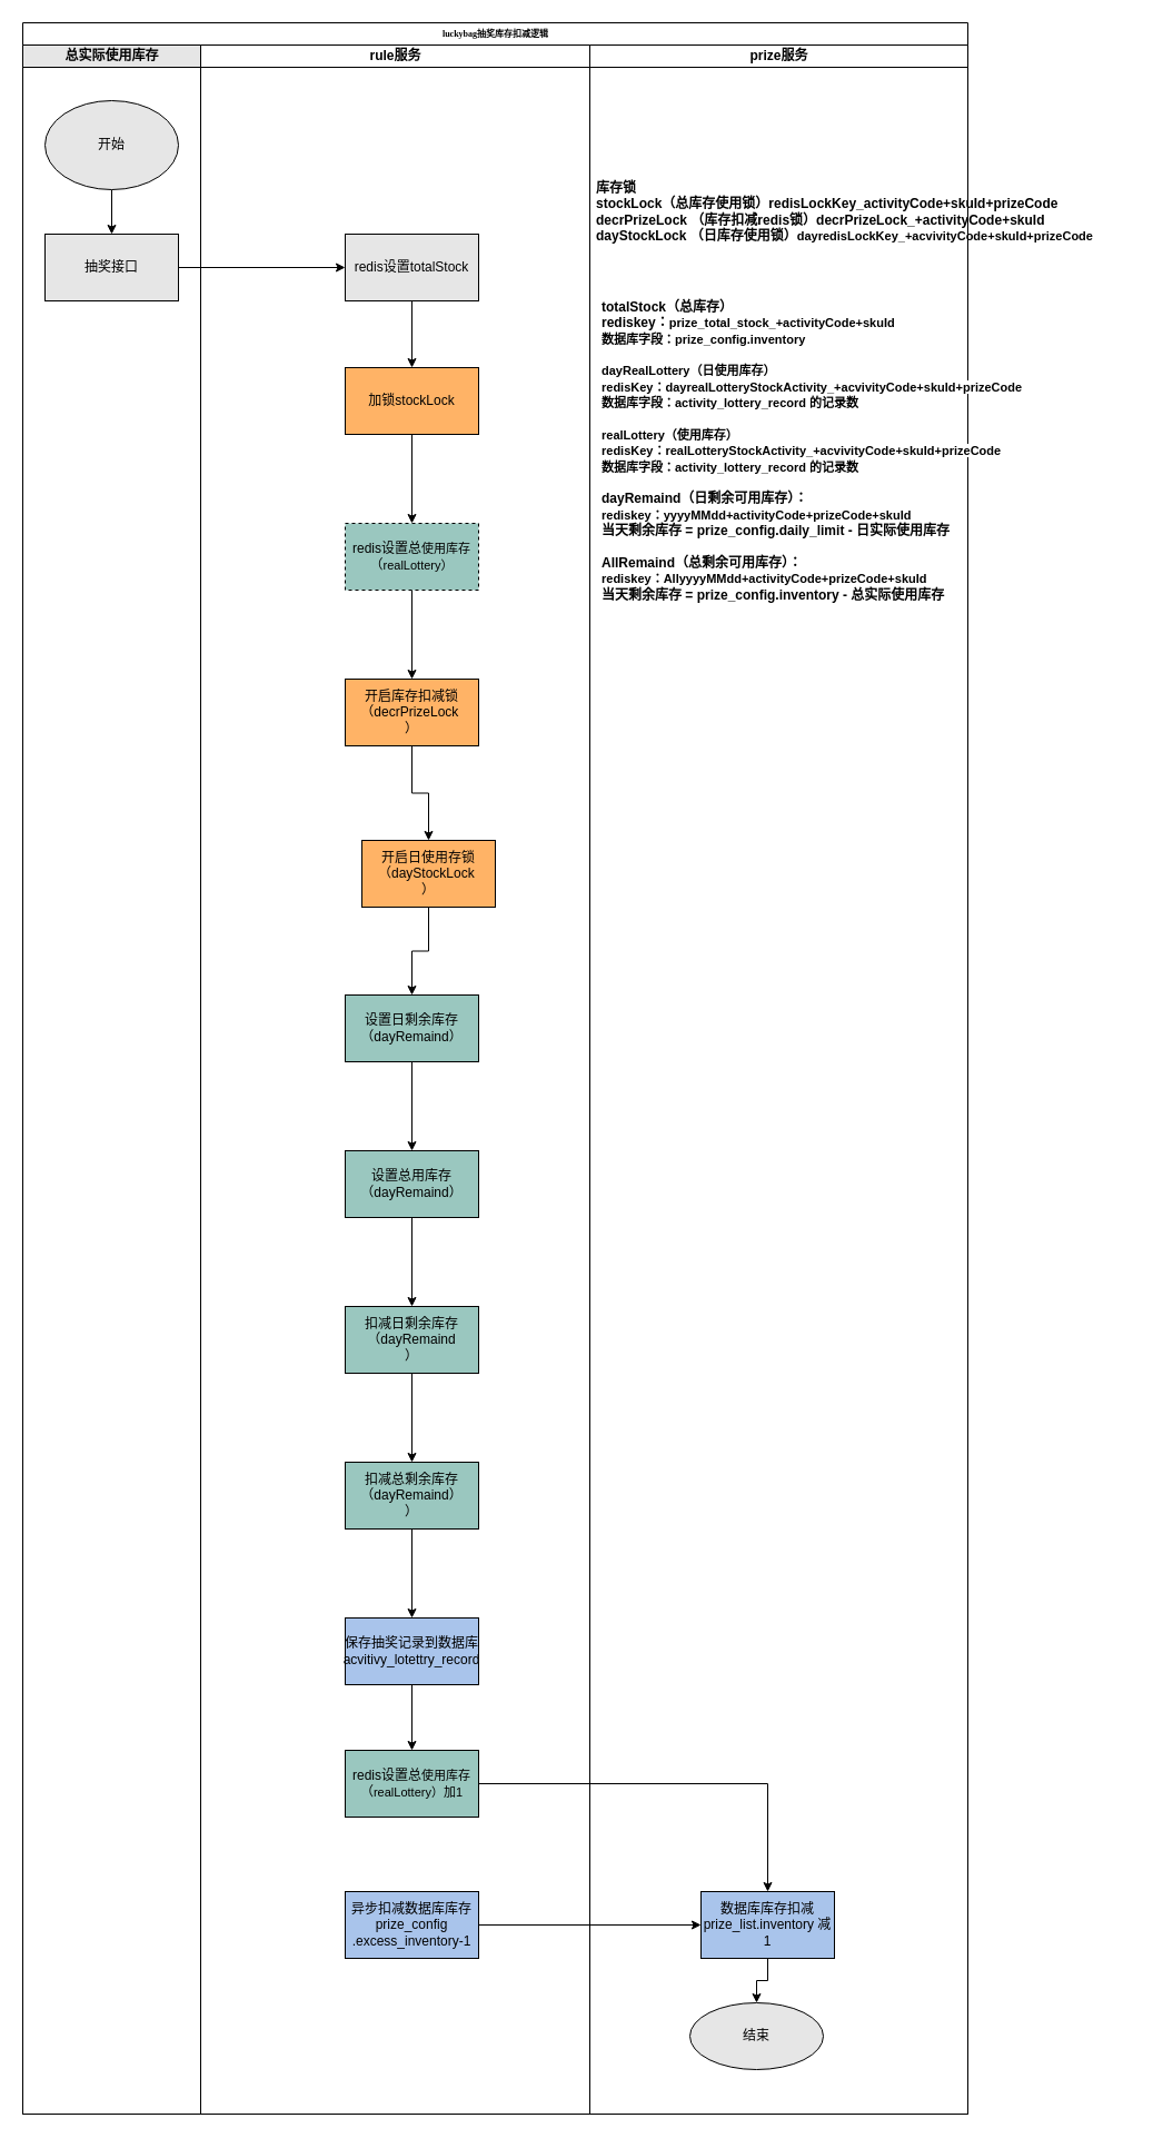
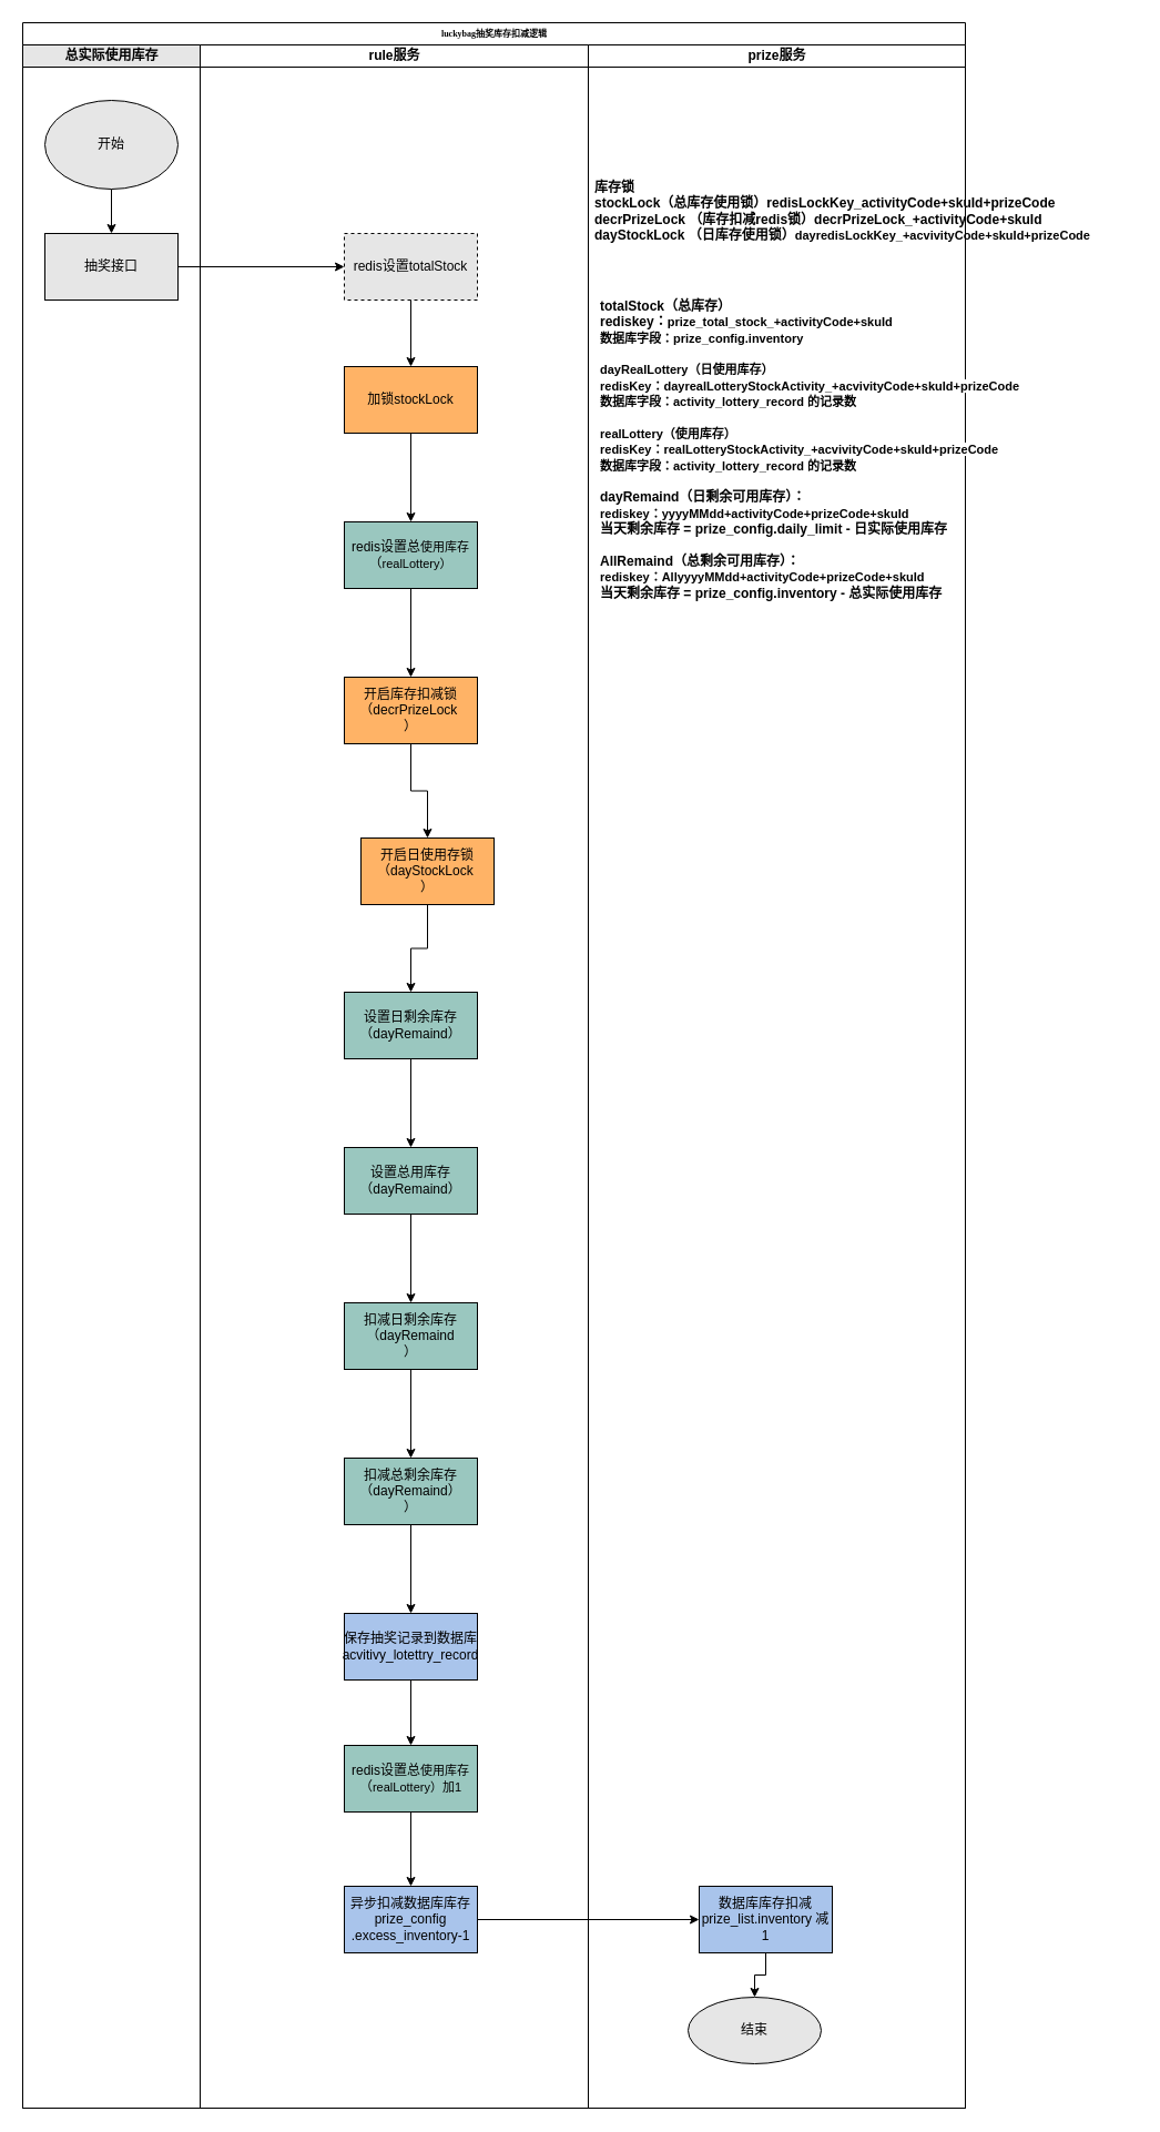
  <mxCell id="0" />
  <mxCell id="1" parent="0" />
  <mxCell id="2" value="luckybag抽奖库存扣减逻辑" style="swimlane;html=1;childLayout=stackLayout;startSize=20;rounded=0;shadow=0;labelBackgroundColor=none;strokeWidth=1;fontFamily=Verdana;fontSize=8;align=center;" vertex="1" parent="1"><mxGeometry x="20" y="20" width="850" height="1880" as="geometry" /></mxCell>
  <mxCell id="3" value="总实际使用库存" style="swimlane;html=1;startSize=20;fillColor=#E6E6E6;" vertex="1" parent="2"><mxGeometry y="20" width="160" height="1860" as="geometry" /></mxCell>
  <mxCell id="4" style="edgeStyle=orthogonalEdgeStyle;rounded=0;orthogonalLoop=1;jettySize=auto;html=1;exitX=0.5;exitY=1;exitDx=0;exitDy=0;entryX=0.5;entryY=0;entryDx=0;entryDy=0;" edge="1" parent="3" source="5" target="6"><mxGeometry relative="1" as="geometry" /></mxCell>
  <mxCell id="5" value="开始" style="ellipse;whiteSpace=wrap;html=1;fillColor=#E6E6E6;" vertex="1" parent="3"><mxGeometry x="20" y="50" width="120" height="80" as="geometry" /></mxCell>
  <mxCell id="6" value="抽奖接口" style="whiteSpace=wrap;html=1;fillColor=#E6E6E6;" vertex="1" parent="3"><mxGeometry x="20" y="170" width="120" height="60" as="geometry" /></mxCell>
  <mxCell id="7" value="rule服务" style="swimlane;html=1;startSize=20;" vertex="1" parent="2"><mxGeometry x="160" y="20" width="350" height="1860" as="geometry" /></mxCell>
- <mxCell id="8" value="redis设置totalStock" style="whiteSpace=wrap;html=1;fillColor=#E6E6E6;" vertex="1" parent="7"><mxGeometry x="130" y="170" width="120" height="60" as="geometry" /></mxCell>
+ <mxCell id="8" value="redis设置totalStock" style="whiteSpace=wrap;html=1;fillColor=#E6E6E6;dashed=1;" vertex="1" parent="7"><mxGeometry x="130" y="170" width="120" height="60" as="geometry" /></mxCell>
  <mxCell id="9" value="异步扣减数据库库存&lt;br&gt;prize_config&lt;br&gt;.excess_inventory-1" style="whiteSpace=wrap;html=1;fillColor=#A9C4EB;" vertex="1" parent="7"><mxGeometry x="130" y="1660" width="120" height="60" as="geometry" /></mxCell>
- <mxCell id="10" style="edgeStyle=orthogonalEdgeStyle;rounded=0;orthogonalLoop=1;jettySize=auto;html=1;" edge="1" parent="7" source="11" target="14"><mxGeometry relative="1" as="geometry" /></mxCell>
+ <mxCell id="10" style="edgeStyle=orthogonalEdgeStyle;rounded=0;orthogonalLoop=1;jettySize=auto;html=1;" edge="1" parent="7" source="11" target="9"><mxGeometry relative="1" as="geometry" /></mxCell>
  <mxCell id="11" value="&lt;span style=&quot;&quot;&gt;redis设置总&lt;/span&gt;&lt;span style=&quot;font-size: 11px; text-align: left;&quot;&gt;使用库存&lt;/span&gt;&lt;span style=&quot;&quot;&gt;（&lt;/span&gt;&lt;span style=&quot;font-size: 11px; text-align: left;&quot;&gt;realLottery）加1&lt;/span&gt;" style="whiteSpace=wrap;html=1;fillColor=#9AC7BF;" vertex="1" parent="7"><mxGeometry x="130" y="1533" width="120" height="60" as="geometry" /></mxCell>
  <mxCell id="12" value="prize服务" style="swimlane;html=1;startSize=20;" vertex="1" parent="2"><mxGeometry x="510" y="20" width="340" height="1860" as="geometry" /></mxCell>
  <mxCell id="13" value="" style="edgeStyle=orthogonalEdgeStyle;rounded=0;orthogonalLoop=1;jettySize=auto;html=1;" edge="1" parent="12" source="14" target="15"><mxGeometry relative="1" as="geometry" /></mxCell>
  <mxCell id="14" value="数据库库存扣减&lt;br&gt;prize_list.inventory 减1" style="whiteSpace=wrap;html=1;fillColor=#A9C4EB;" vertex="1" parent="12"><mxGeometry x="100" y="1660" width="120" height="60" as="geometry" /></mxCell>
  <mxCell id="15" value="结束" style="ellipse;whiteSpace=wrap;html=1;fillColor=#E6E6E6;" vertex="1" parent="12"><mxGeometry x="90" y="1760" width="120" height="60" as="geometry" /></mxCell>
  <mxCell id="16" value="" style="edgeStyle=orthogonalEdgeStyle;rounded=0;orthogonalLoop=1;jettySize=auto;html=1;" edge="1" parent="2" source="9" target="14"><mxGeometry relative="1" as="geometry" /></mxCell>
  <mxCell id="17" value="" style="edgeStyle=orthogonalEdgeStyle;rounded=0;orthogonalLoop=1;jettySize=auto;html=1;" edge="1" parent="2" source="6" target="8"><mxGeometry relative="1" as="geometry" /></mxCell>
  <mxCell id="18" value="&lt;b&gt;totalStock（总库存）&lt;br&gt;&lt;span style=&quot;&quot;&gt; &lt;/span&gt;&lt;span style=&quot;&quot;&gt; &lt;/span&gt;rediskey：&lt;span style=&quot;font-size: 11px;&quot;&gt;prize_total_stock_+activityCode+skuId&lt;br&gt;&lt;span style=&quot;&quot;&gt; &lt;/span&gt;&lt;span style=&quot;&quot;&gt; &lt;/span&gt;数据库字段：prize_config.inventory&lt;br&gt;&lt;/span&gt;&lt;span style=&quot;font-size: 11px; background-color: rgb(255, 255, 255);&quot;&gt;&lt;br&gt;&lt;/span&gt;&lt;span style=&quot;font-size: 11px;&quot;&gt;dayRealLottery（日使用库存）&lt;br&gt;&lt;/span&gt;&lt;span style=&quot;font-size: 11px; background-color: rgb(255, 255, 255);&quot;&gt;redisKey：dayrealLotteryStockActivity_+acvivityCode+skuId+prizeCode&lt;br&gt;数据库字段：activity_lottery_record 的记录数&lt;br&gt;&lt;/span&gt;&lt;span style=&quot;font-size: 11px; background-color: rgb(255, 255, 255);&quot;&gt;&lt;br&gt;&lt;/span&gt;&lt;span style=&quot;font-size: 11px;&quot;&gt;realLottery（使用库存）&lt;br&gt;&lt;/span&gt;&lt;span style=&quot;font-size: 11px; background-color: rgb(255, 255, 255);&quot;&gt;redisKey：realLotteryStockActivity_+acvivityCode+skuId+prizeCode&lt;br&gt;数据库字段：activity_lottery_record 的记录数&lt;/span&gt;&lt;span style=&quot;font-size: 11px; background-color: rgb(255, 255, 255);&quot;&gt;&lt;br&gt;&lt;br&gt;&lt;/span&gt;&lt;span style=&quot;text-align: center;&quot;&gt;dayRemaind（日剩余可用库存）：&lt;br&gt;&lt;/span&gt;&lt;span style=&quot;font-size: 11px; background-color: rgb(255, 255, 255);&quot;&gt;rediskey：&lt;/span&gt;&lt;span style=&quot;font-size: 11px; text-align: center;&quot;&gt;yyyyMMdd+activityCode+prizeCode+skuId&lt;/span&gt;&lt;span style=&quot;text-align: center;&quot;&gt;&lt;br&gt;&lt;/span&gt;&lt;span style=&quot;text-align: center;&quot;&gt;当天剩余库存 = prize_config.daily_limit - 日实际使用库存&lt;br&gt;&lt;/span&gt;&lt;span style=&quot;font-size: 11px; background-color: rgb(255, 255, 255);&quot;&gt;&lt;br&gt;&lt;/span&gt;&lt;span style=&quot;text-align: center;&quot;&gt;All&lt;/span&gt;&lt;span style=&quot;text-align: center;&quot;&gt;Remaind&lt;/span&gt;&lt;span style=&quot;text-align: center;&quot;&gt;（总剩余可用库存）：&lt;br&gt;&lt;/span&gt;&lt;span style=&quot;font-size: 11px; background-color: rgb(255, 255, 255);&quot;&gt;rediskey：All&lt;/span&gt;&lt;span style=&quot;font-size: 11px; text-align: center;&quot;&gt;yyyyMMdd+activityCode+prizeCode+skuId&lt;/span&gt;&lt;span style=&quot;text-align: center;&quot;&gt;&lt;br&gt;&lt;/span&gt;&lt;span style=&quot;text-align: center;&quot;&gt;当天剩余库存 = prize_config.inventory - 总实际使用库存&lt;/span&gt;&lt;/b&gt;&lt;span style=&quot;font-size: 11px; background-color: rgb(255, 255, 255);&quot;&gt;&lt;br&gt;&lt;/span&gt;" style="text;html=1;align=left;verticalAlign=middle;resizable=0;points=[];autosize=1;strokeColor=none;fillColor=none;" vertex="1" parent="1"><mxGeometry x="539" y="270" width="430" height="270" as="geometry" /></mxCell>
  <mxCell id="19" value="&lt;span style=&quot;&quot;&gt; &lt;/span&gt;&lt;span style=&quot;&quot;&gt; &lt;/span&gt;&lt;span style=&quot;&quot;&gt; &lt;/span&gt;&lt;span style=&quot;&quot;&gt; &lt;/span&gt;&lt;span style=&quot;&quot;&gt; &lt;/span&gt;&lt;span style=&quot;&quot;&gt; &lt;/span&gt;&lt;b&gt;库存锁&lt;br&gt;stockLock（总库存使用锁）redisLockKey_activityCode+skuId+prizeCode&lt;br&gt;decrPrizeLock （库存扣减redis锁）decrPrizeLock_+activityCode+skuId&lt;br&gt;dayStockLock （日库存使用锁）&lt;span style=&quot;font-size: 11px; text-align: center;&quot;&gt;dayredisLockKey_+acvivityCode+skuId+prizeCode&lt;/span&gt;&lt;/b&gt;" style="text;html=1;align=left;verticalAlign=middle;resizable=0;points=[];autosize=1;strokeColor=none;fillColor=none;" vertex="1" parent="1"><mxGeometry x="534" y="160" width="490" height="60" as="geometry" /></mxCell>
  <mxCell id="20" value="" style="edgeStyle=orthogonalEdgeStyle;rounded=0;orthogonalLoop=1;jettySize=auto;html=1;" edge="1" parent="1" source="21" target="24"><mxGeometry relative="1" as="geometry" /></mxCell>
  <mxCell id="21" value="加锁&lt;span style=&quot;&quot;&gt;stockLock&lt;/span&gt;" style="whiteSpace=wrap;html=1;fillColor=#FFB366;" vertex="1" parent="1"><mxGeometry x="310" y="330" width="120" height="60" as="geometry" /></mxCell>
  <mxCell id="22" value="" style="edgeStyle=orthogonalEdgeStyle;rounded=0;orthogonalLoop=1;jettySize=auto;html=1;" edge="1" parent="1" source="8" target="21"><mxGeometry relative="1" as="geometry" /></mxCell>
  <mxCell id="23" value="" style="edgeStyle=orthogonalEdgeStyle;rounded=0;orthogonalLoop=1;jettySize=auto;html=1;" edge="1" parent="1" source="24" target="26"><mxGeometry relative="1" as="geometry" /></mxCell>
- <mxCell id="24" value="redis设置总&lt;span style=&quot;font-size: 11px; text-align: left;&quot;&gt;使用库存&lt;/span&gt;（&lt;span style=&quot;font-size: 11px; text-align: left;&quot;&gt;realLottery）&lt;/span&gt;" style="whiteSpace=wrap;html=1;fillColor=#9AC7BF;dashed=1;" vertex="1" parent="1"><mxGeometry x="310" y="470" width="120" height="60" as="geometry" /></mxCell>
+ <mxCell id="24" value="redis设置总&lt;span style=&quot;font-size: 11px; text-align: left;&quot;&gt;使用库存&lt;/span&gt;（&lt;span style=&quot;font-size: 11px; text-align: left;&quot;&gt;realLottery）&lt;/span&gt;" style="whiteSpace=wrap;html=1;fillColor=#9AC7BF;" vertex="1" parent="1"><mxGeometry x="310" y="470" width="120" height="60" as="geometry" /></mxCell>
  <mxCell id="25" value="" style="edgeStyle=orthogonalEdgeStyle;rounded=0;orthogonalLoop=1;jettySize=auto;html=1;" edge="1" parent="1" source="26" target="28"><mxGeometry relative="1" as="geometry" /></mxCell>
  <mxCell id="26" value="开启库存扣减锁（&lt;span style=&quot;text-align: left;&quot;&gt;decrPrizeLock&amp;nbsp;&lt;/span&gt;&lt;br&gt;）" style="whiteSpace=wrap;html=1;fillColor=#FFB366;" vertex="1" parent="1"><mxGeometry x="310" y="610" width="120" height="60" as="geometry" /></mxCell>
  <mxCell id="27" value="" style="edgeStyle=orthogonalEdgeStyle;rounded=0;orthogonalLoop=1;jettySize=auto;html=1;" edge="1" parent="1" source="28" target="30"><mxGeometry relative="1" as="geometry" /></mxCell>
  <mxCell id="28" value="开启日使用存锁（&lt;span style=&quot;text-align: left;&quot;&gt;dayStockLock&amp;nbsp;&lt;/span&gt;&lt;br&gt;）" style="whiteSpace=wrap;html=1;fillColor=#FFB366;" vertex="1" parent="1"><mxGeometry x="325" y="755" width="120" height="60" as="geometry" /></mxCell>
  <mxCell id="29" value="" style="edgeStyle=orthogonalEdgeStyle;rounded=0;orthogonalLoop=1;jettySize=auto;html=1;" edge="1" parent="1" source="30" target="32"><mxGeometry relative="1" as="geometry" /></mxCell>
  <mxCell id="30" value="设置日剩余库存（&lt;span style=&quot;&quot;&gt;dayRemaind&lt;/span&gt;）" style="whiteSpace=wrap;html=1;fillColor=#9AC7BF;" vertex="1" parent="1"><mxGeometry x="310" y="894" width="120" height="60" as="geometry" /></mxCell>
  <mxCell id="31" value="" style="edgeStyle=orthogonalEdgeStyle;rounded=0;orthogonalLoop=1;jettySize=auto;html=1;" edge="1" parent="1" source="32" target="34"><mxGeometry relative="1" as="geometry" /></mxCell>
  <mxCell id="32" value="&lt;span style=&quot;&quot;&gt;设置总用库存（&lt;/span&gt;&lt;span style=&quot;&quot;&gt;dayRemaind&lt;/span&gt;&lt;span style=&quot;&quot;&gt;）&lt;/span&gt;" style="whiteSpace=wrap;html=1;fillColor=#9AC7BF;" vertex="1" parent="1"><mxGeometry x="310" y="1034" width="120" height="60" as="geometry" /></mxCell>
  <mxCell id="33" value="" style="edgeStyle=orthogonalEdgeStyle;rounded=0;orthogonalLoop=1;jettySize=auto;html=1;" edge="1" parent="1" source="34" target="36"><mxGeometry relative="1" as="geometry" /></mxCell>
  <mxCell id="34" value="扣减日剩余库存（dayRemaind&lt;br&gt;）" style="whiteSpace=wrap;html=1;fillColor=#9AC7BF;" vertex="1" parent="1"><mxGeometry x="310" y="1174" width="120" height="60" as="geometry" /></mxCell>
  <mxCell id="35" value="" style="edgeStyle=orthogonalEdgeStyle;rounded=0;orthogonalLoop=1;jettySize=auto;html=1;" edge="1" parent="1" source="36" target="38"><mxGeometry relative="1" as="geometry" /></mxCell>
  <mxCell id="36" value="扣减总剩余库存（dayRemaind）&lt;br&gt;）" style="whiteSpace=wrap;html=1;fillColor=#9AC7BF;" vertex="1" parent="1"><mxGeometry x="310" y="1314" width="120" height="60" as="geometry" /></mxCell>
  <mxCell id="37" style="edgeStyle=orthogonalEdgeStyle;rounded=0;orthogonalLoop=1;jettySize=auto;html=1;entryX=0.5;entryY=0;entryDx=0;entryDy=0;" edge="1" parent="1" source="38" target="11"><mxGeometry relative="1" as="geometry" /></mxCell>
  <mxCell id="38" value="保存抽奖记录到数据库acvitivy_lotettry_record" style="whiteSpace=wrap;html=1;fillColor=#A9C4EB;" vertex="1" parent="1"><mxGeometry x="310" y="1454" width="120" height="60" as="geometry" /></mxCell>
